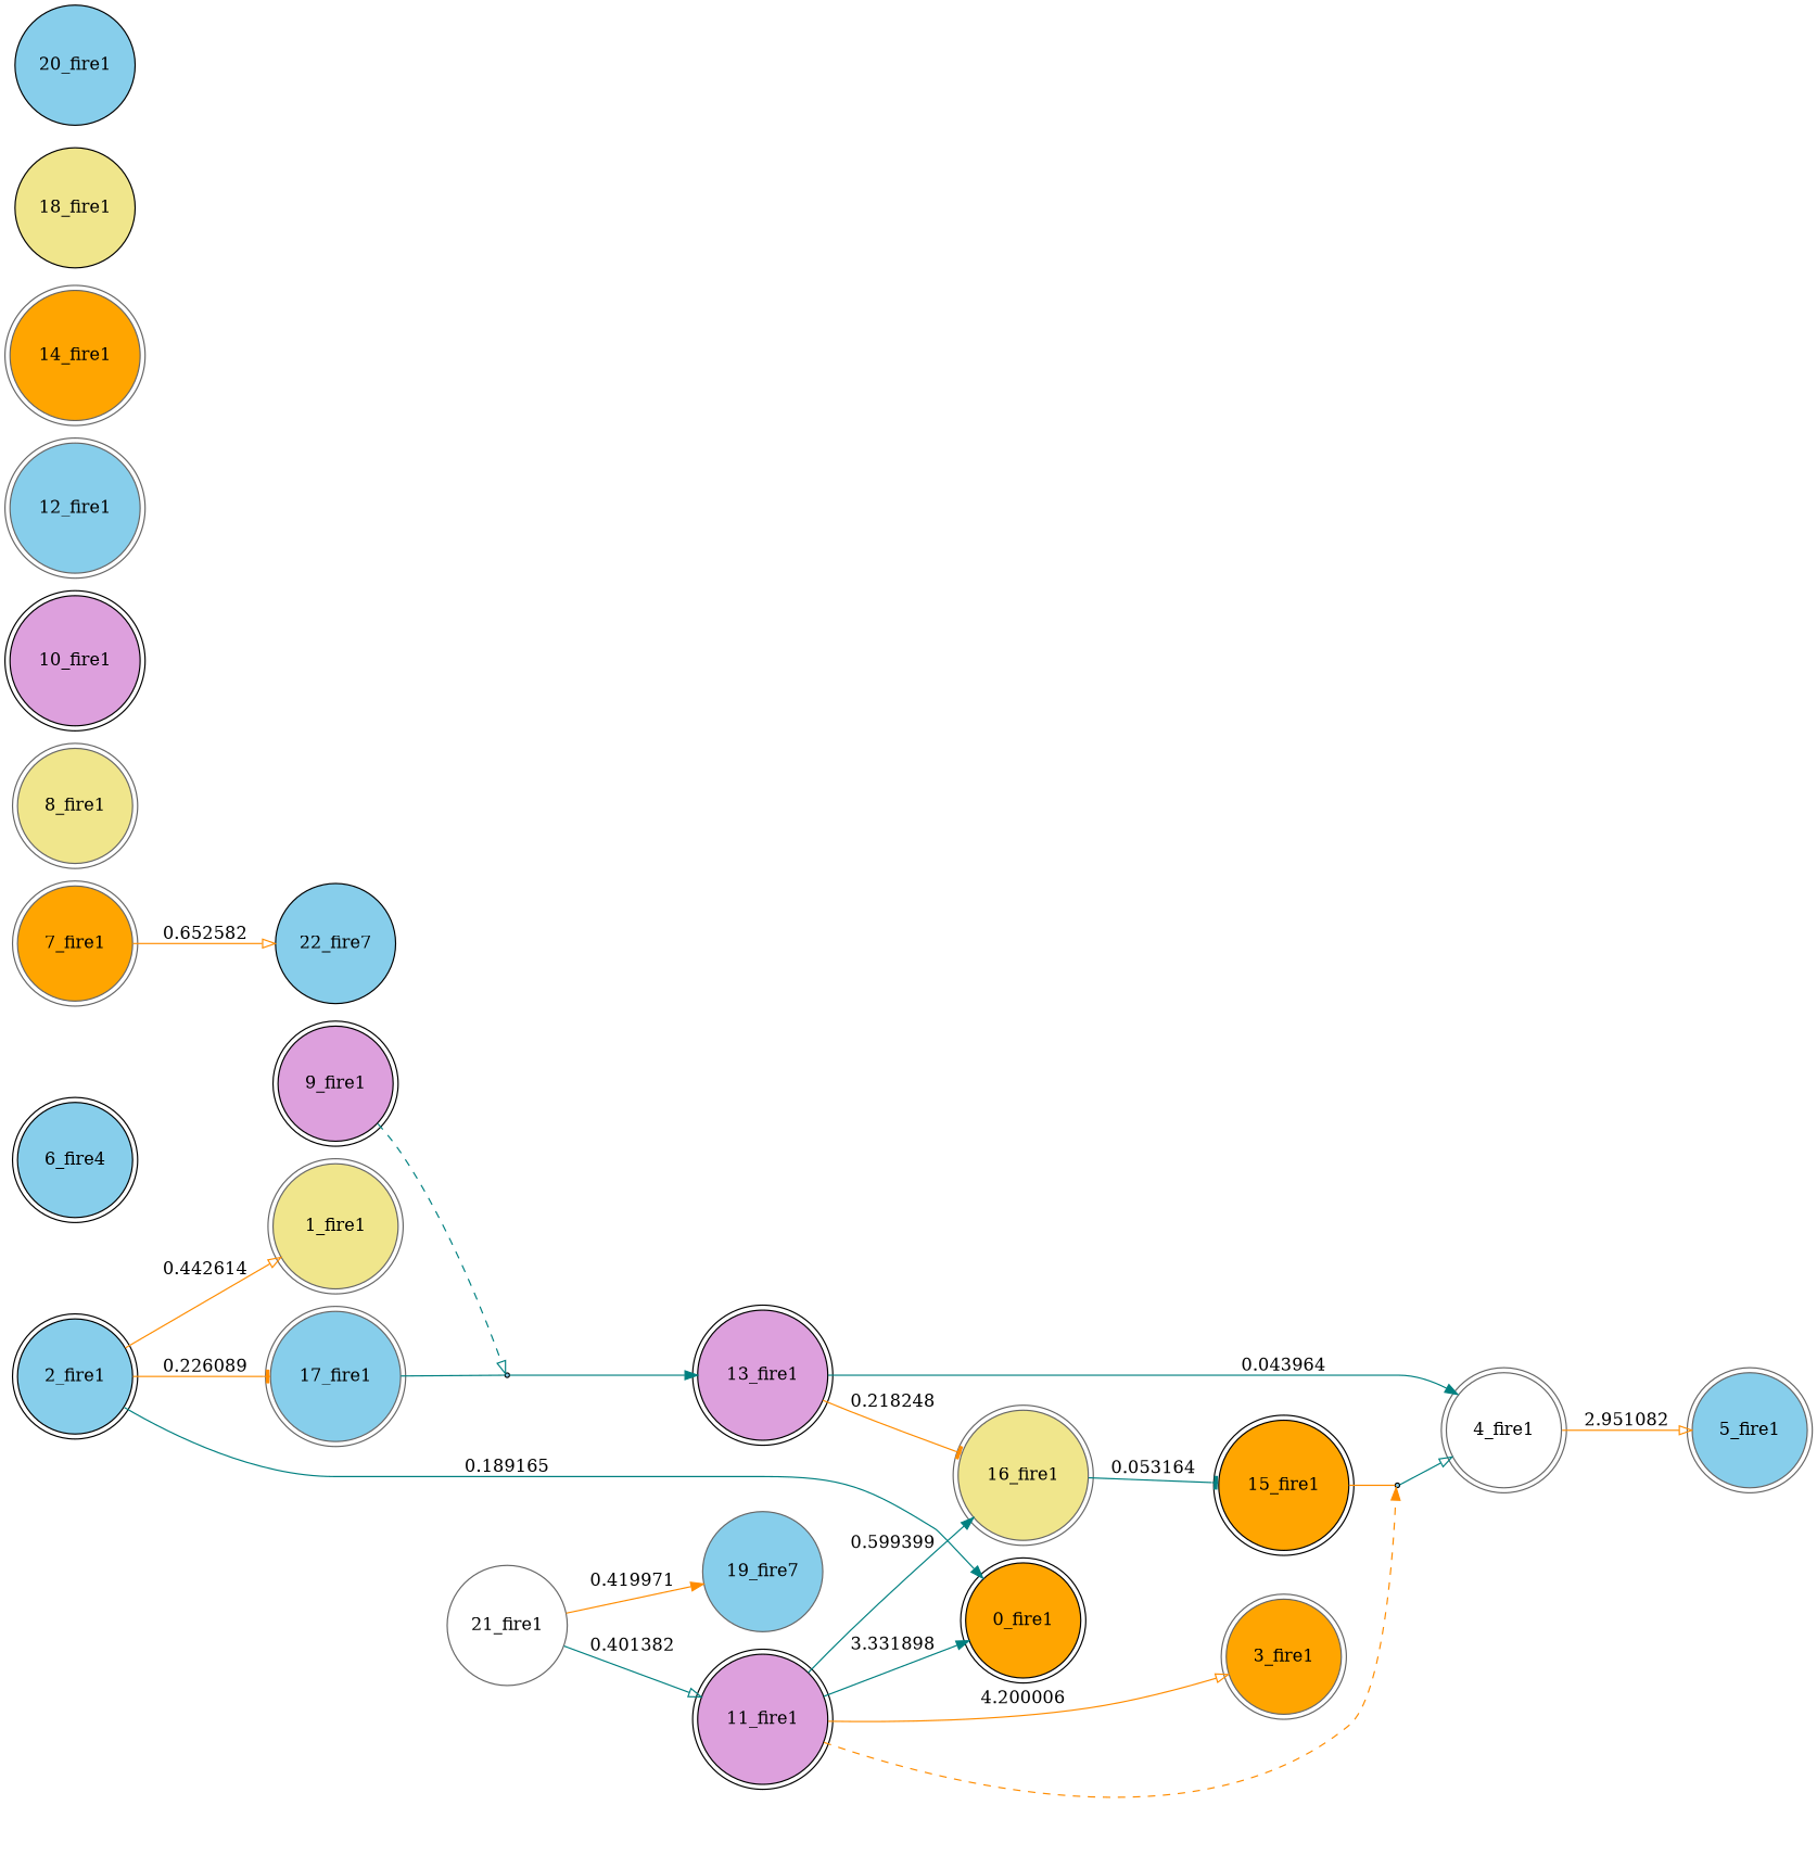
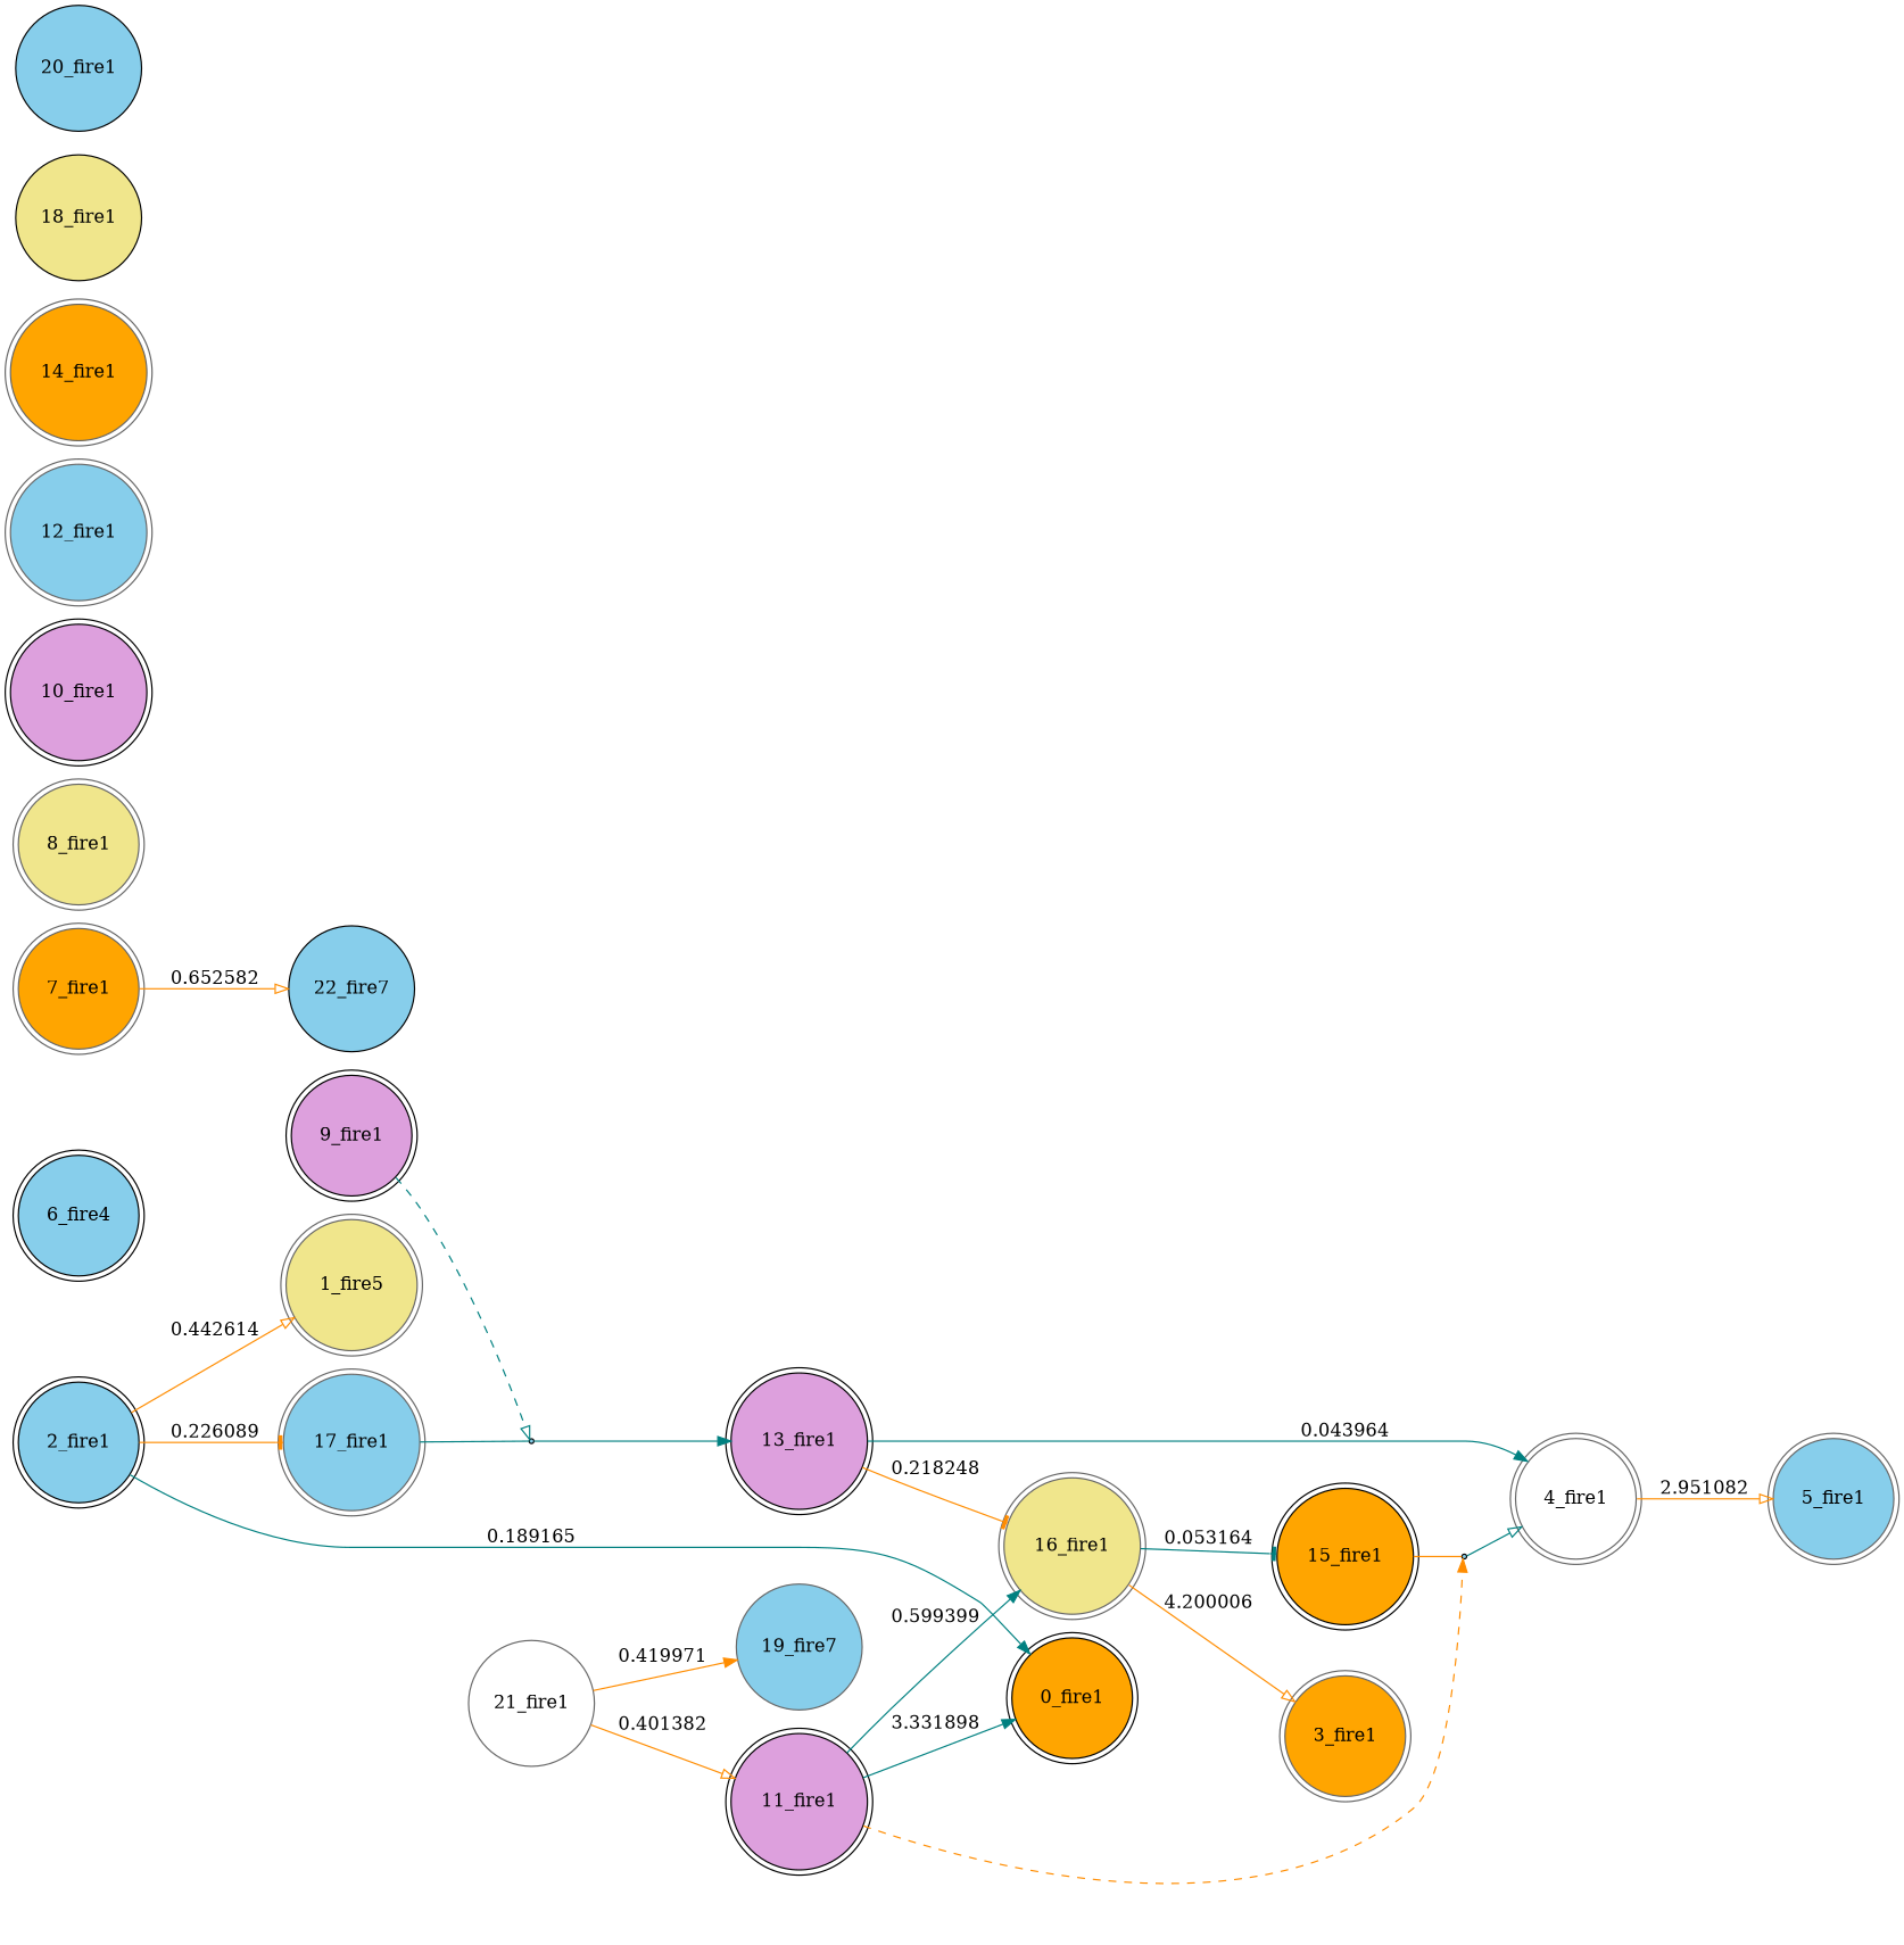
  digraph {
    rankdir=LR
    node [color=black fillcolor=skyblue shape=doublecircle style=filled]
    edge [arrowhead=normal color=teal]
    n1 [fillcolor=orange label="0_fire1"]
-   n2 [color=gray40 fillcolor=khaki label="1_fire1"]
+   n2 [color=gray40 fillcolor=khaki label="1_fire5"]
    n3 [label="2_fire1"]
    n4 [color=gray40 label="17_fire1"]
    24 [shape=point]
    n6 [color=gray40 fillcolor=orange label="3_fire1"]
    n7 [color=gray40 fillcolor=white label="4_fire1"]
    n8 [color=gray40 label="5_fire1"]
    n9 [label="6_fire4"]
    n10 [color=gray40 fillcolor=orange label="7_fire1"]
    n11 [label="22_fire7" shape=circle]
    n12 [color=gray40 fillcolor=khaki label="8_fire1"]
    n13 [fillcolor=plum label="9_fire1"]
    n14 [fillcolor=plum label="13_fire1"]
    n15 [fillcolor=plum label="10_fire1"]
    n16 [fillcolor=plum label="11_fire1"]
    n17 [color=gray40 fillcolor=khaki label="16_fire1"]
    23 [shape=point]
    n19 [fillcolor=orange label="15_fire1"]
    n20 [color=gray40 label="12_fire1"]
    n21 [color=gray40 fillcolor=orange label="14_fire1"]
    n22 [fillcolor=khaki label="18_fire1" shape=circle]
    n23 [color=gray40 label="19_fire7" shape=circle]
    n24 [label="20_fire1" shape=circle]
    n25 [color=gray40 fillcolor=white label="21_fire1" shape=circle]
    n3 -> n1 [label=0.189165]
    n3 -> n2 [arrowhead=onormal color=darkorange label=0.442614]
    n3 -> n4 [arrowhead=tee color=darkorange label=0.226089]
    n4 -> 24 [dir=none arrowhead=""]
    24 -> n14
    n7 -> n8 [arrowhead=onormal color=darkorange label=2.951082]
    n10 -> n11 [arrowhead=onormal color=darkorange label=0.652582]
    n13 -> 24 [arrowhead=onormal style=dashed]
    n14 -> n7 [label=0.043964]
    n14 -> n17 [arrowhead=tee color=darkorange label=0.218248]
    n16 -> n1 [label=3.331898]
-   n16 -> n6 [arrowhead=onormal color=darkorange label=4.200006]
+   n17 -> n6 [arrowhead=onormal color=darkorange label=4.200006]
    n16 -> n17 [label=0.599399]
    n16 -> 23 [color=darkorange style=dashed]
    n17 -> n19 [arrowhead=tee label=0.053164]
    23 -> n7 [arrowhead=onormal]
    n19 -> 23 [color=darkorange dir=none arrowhead=""]
-   n25 -> n16 [arrowhead=onormal label=0.401382]
+   n25 -> n16 [arrowhead=onormal color=darkorange label=0.401382]
    n25 -> n23 [color=darkorange label=0.419971]
  }
